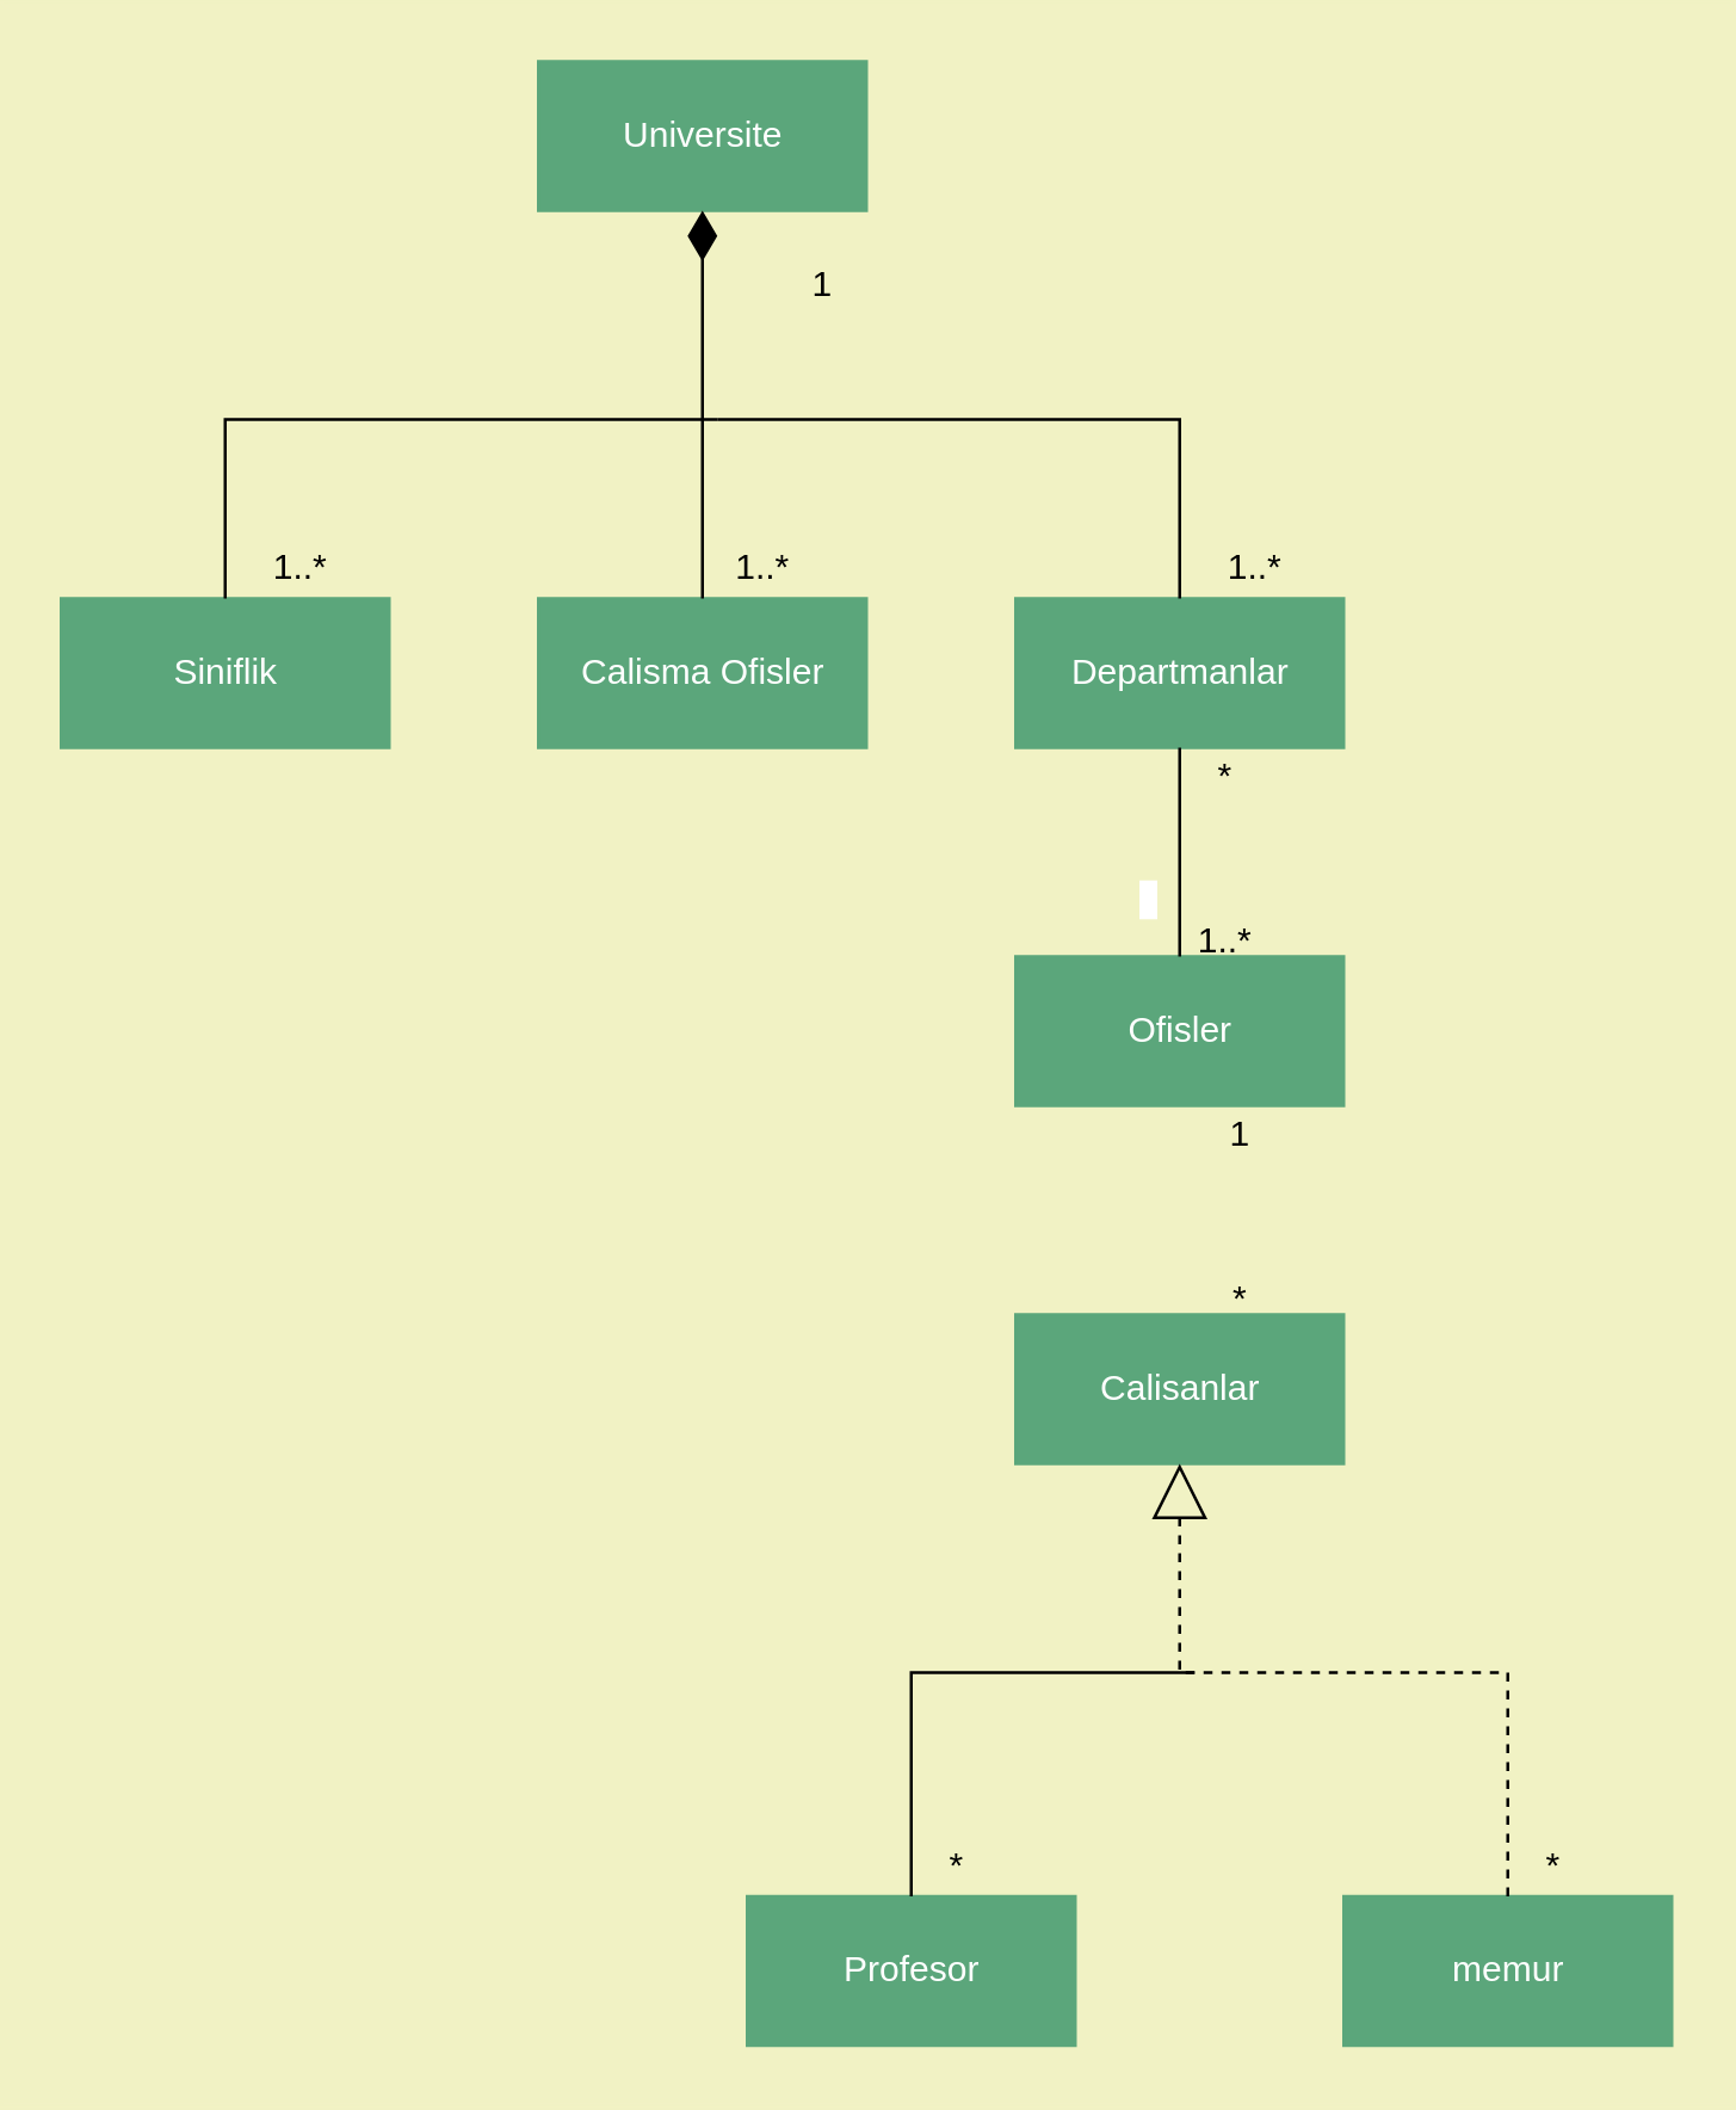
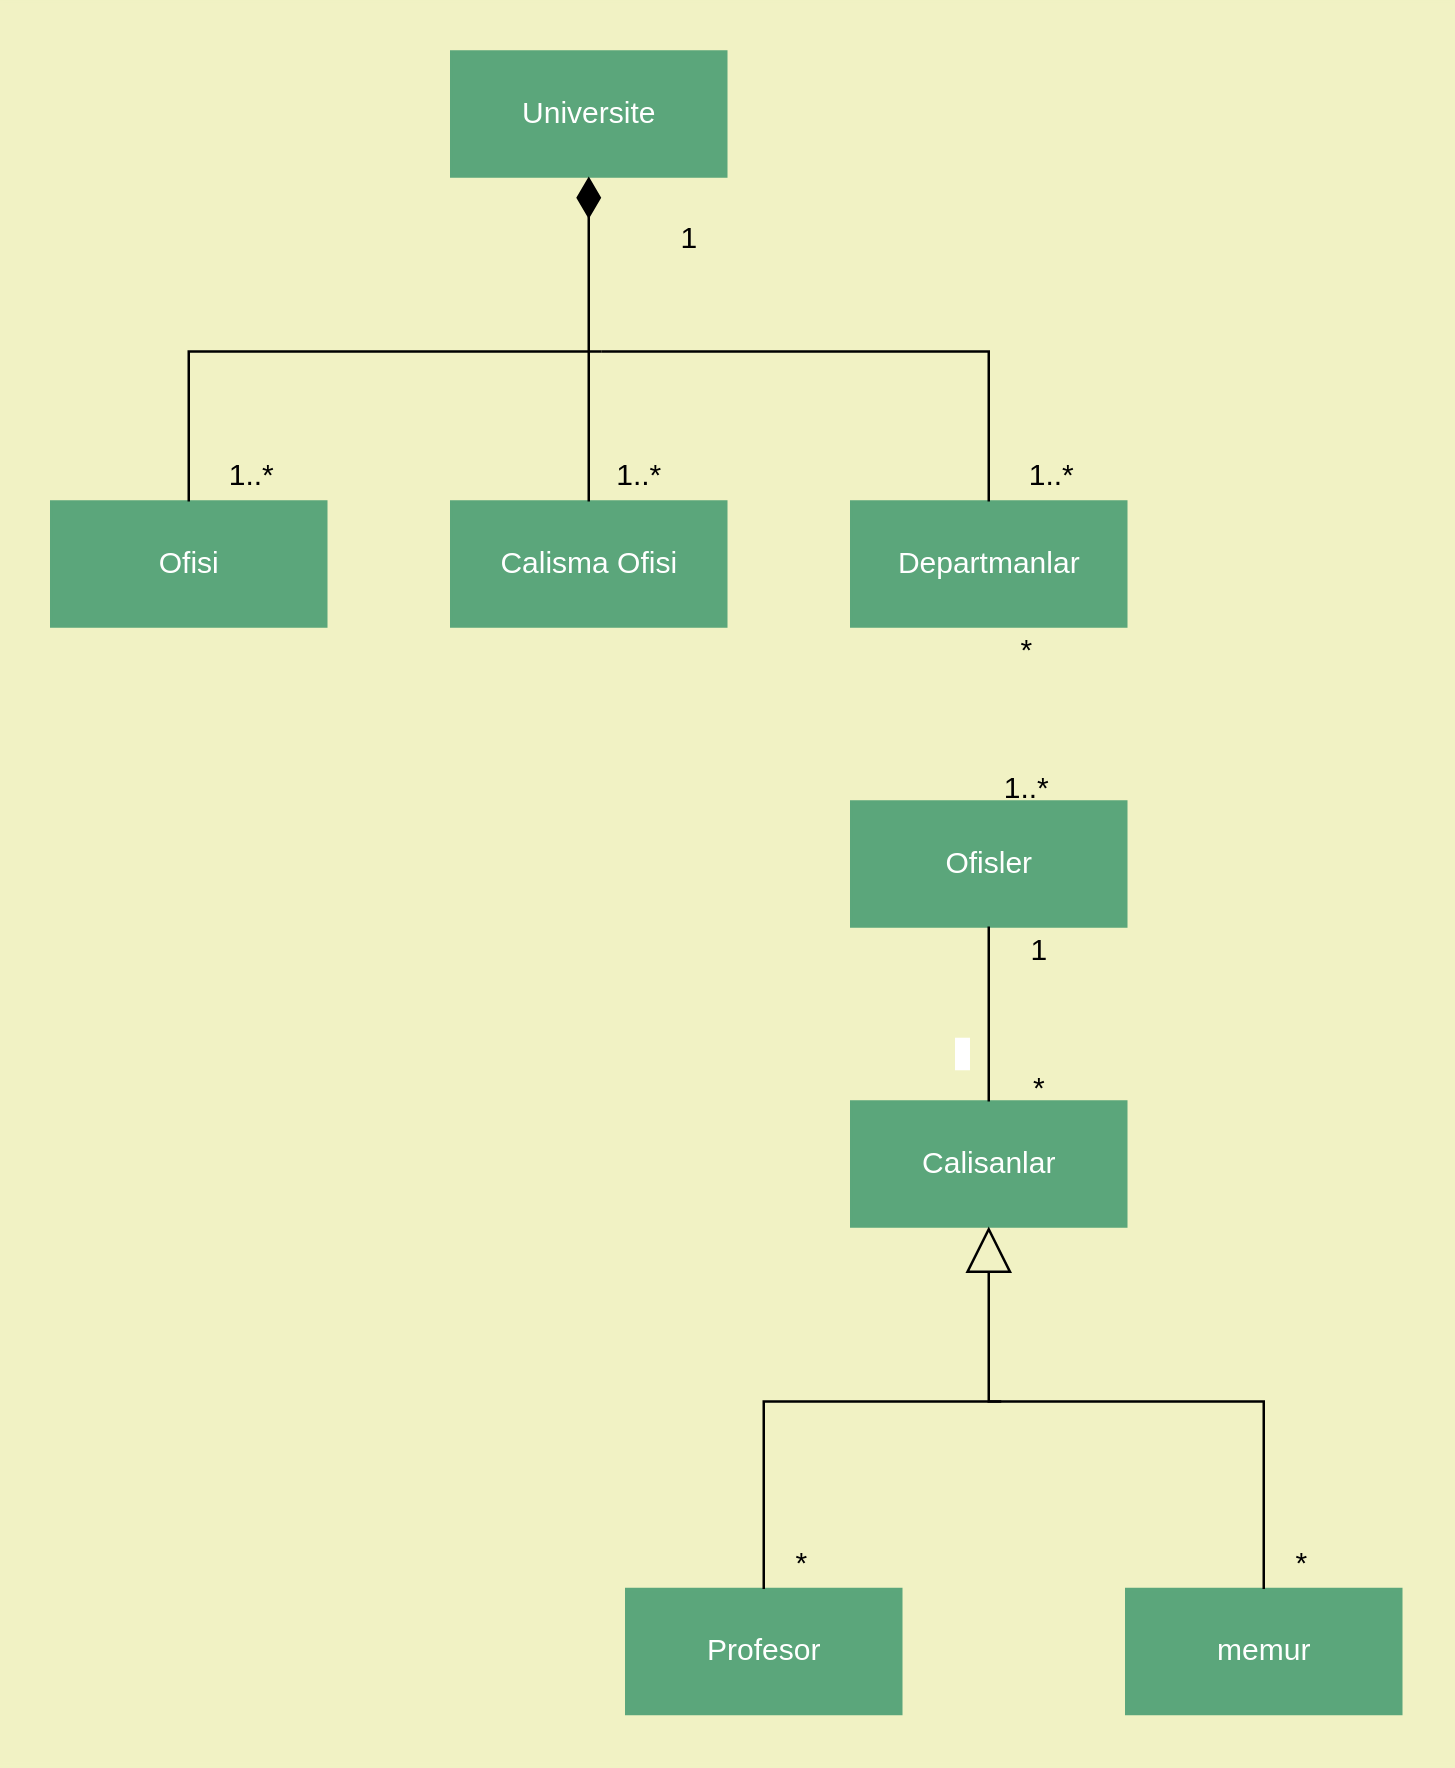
  <mxCell id="0" />
  <mxCell id="1" parent="0" />
  <mxCell id="2" value="&lt;font color=&quot;#ffffff&quot;&gt;Universite&lt;/font&gt;" style="html=1;labelBackgroundColor=none;gradientColor=none;fillColor=#5BA67B;fillStyle=auto;strokeColor=#5BA67B;" vertex="1" parent="1"><mxGeometry x="180" y="20" width="110" height="50" as="geometry" /></mxCell>
- <mxCell id="3" value="&lt;font color=&quot;#ffffff&quot;&gt;Siniflik&lt;/font&gt;" style="html=1;labelBackgroundColor=none;gradientColor=none;fillColor=#5BA67B;fillStyle=auto;strokeColor=#5BA67B;" vertex="1" parent="1"><mxGeometry x="20" y="200" width="110" height="50" as="geometry" /></mxCell>
- <mxCell id="4" value="&lt;font color=&quot;#ffffff&quot;&gt;Calisma Ofisler&lt;/font&gt;" style="html=1;labelBackgroundColor=none;gradientColor=none;fillColor=#5BA67B;fillStyle=auto;strokeColor=#5BA67B;" vertex="1" parent="1"><mxGeometry x="180" y="200" width="110" height="50" as="geometry" /></mxCell>
+ <mxCell id="3" value="&lt;font color=&quot;#ffffff&quot;&gt;Ofisi&lt;/font&gt;" style="html=1;labelBackgroundColor=none;gradientColor=none;fillColor=#5BA67B;fillStyle=auto;strokeColor=#5BA67B;" vertex="1" parent="1"><mxGeometry x="20" y="200" width="110" height="50" as="geometry" /></mxCell>
+ <mxCell id="4" value="&lt;font color=&quot;#ffffff&quot;&gt;Calisma Ofisi&lt;/font&gt;" style="html=1;labelBackgroundColor=none;gradientColor=none;fillColor=#5BA67B;fillStyle=auto;strokeColor=#5BA67B;" vertex="1" parent="1"><mxGeometry x="180" y="200" width="110" height="50" as="geometry" /></mxCell>
  <mxCell id="5" value="&lt;font color=&quot;#ffffff&quot;&gt;Departmanlar&lt;/font&gt;" style="html=1;labelBackgroundColor=none;gradientColor=none;fillColor=#5BA67B;fillStyle=auto;strokeColor=#5BA67B;" vertex="1" parent="1"><mxGeometry x="340" y="200" width="110" height="50" as="geometry" /></mxCell>
  <mxCell id="6" value="&lt;font color=&quot;#ffffff&quot;&gt;Ofisler&lt;/font&gt;" style="html=1;labelBackgroundColor=none;gradientColor=none;fillColor=#5BA67B;fillStyle=auto;strokeColor=#5BA67B;" vertex="1" parent="1"><mxGeometry x="340" y="320" width="110" height="50" as="geometry" /></mxCell>
  <mxCell id="7" value="&lt;font color=&quot;#ffffff&quot;&gt;Calisanlar&lt;/font&gt;" style="html=1;labelBackgroundColor=none;gradientColor=none;fillColor=#5BA67B;fillStyle=auto;strokeColor=#5BA67B;" vertex="1" parent="1"><mxGeometry x="340" y="440" width="110" height="50" as="geometry" /></mxCell>
  <mxCell id="8" value="&lt;font color=&quot;#ffffff&quot;&gt;Profesor&lt;/font&gt;" style="html=1;labelBackgroundColor=none;gradientColor=none;fillColor=#5BA67B;fillStyle=auto;strokeColor=#5BA67B;" vertex="1" parent="1"><mxGeometry x="250" y="635" width="110" height="50" as="geometry" /></mxCell>
  <mxCell id="9" value="&lt;font color=&quot;#ffffff&quot;&gt;memur&lt;/font&gt;" style="html=1;labelBackgroundColor=none;gradientColor=none;fillColor=#5BA67B;fillStyle=auto;strokeColor=#5BA67B;" vertex="1" parent="1"><mxGeometry x="450" y="635" width="110" height="50" as="geometry" /></mxCell>
  <mxCell id="10" value="" style="endArrow=none;html=1;endSize=12;startArrow=diamondThin;startSize=14;startFill=1;edgeStyle=orthogonalEdgeStyle;align=left;verticalAlign=bottom;rounded=0;fontColor=#FFFFFF;endFill=0;" edge="1" parent="1" source="2" target="4"><mxGeometry x="0.667" y="5" relative="1" as="geometry"><mxPoint x="245" y="80" as="sourcePoint" /><mxPoint x="310" y="420" as="targetPoint" /><Array as="points" /><mxPoint as="offset" /></mxGeometry></mxCell>
  <mxCell id="11" value="" style="endArrow=none;endFill=0;endSize=12;html=1;rounded=0;fontColor=#FFFFFF;entryX=0.5;entryY=0;entryDx=0;entryDy=0;" edge="1" parent="1" target="5"><mxGeometry width="160" relative="1" as="geometry"><mxPoint x="240" y="140" as="sourcePoint" /><mxPoint x="390" y="200" as="targetPoint" /><Array as="points"><mxPoint x="395" y="140" /></Array></mxGeometry></mxCell>
  <mxCell id="12" value="" style="endArrow=none;endFill=0;endSize=12;html=1;rounded=0;fontColor=#FFFFFF;entryX=0.5;entryY=0;entryDx=0;entryDy=0;" edge="1" parent="1" target="3"><mxGeometry width="160" relative="1" as="geometry"><mxPoint x="240" y="140" as="sourcePoint" /><mxPoint x="30" y="140" as="targetPoint" /><Array as="points"><mxPoint x="75" y="140" /></Array></mxGeometry></mxCell>
- <mxCell id="13" value="1" style="endArrow=none;html=1;endSize=12;startArrow=none;startSize=14;startFill=0;edgeStyle=orthogonalEdgeStyle;align=left;verticalAlign=bottom;rounded=0;fontColor=#FFFFFF;entryX=0.5;entryY=0;entryDx=0;entryDy=0;endFill=0;" edge="1" parent="1" source="5" target="6"><mxGeometry x="0.714" y="-15" relative="1" as="geometry"><mxPoint x="394.58" y="250" as="sourcePoint" /><mxPoint x="395" y="330" as="targetPoint" /><Array as="points" /><mxPoint as="offset" /></mxGeometry></mxCell>
  <mxCell id="14" value="&lt;font color=&quot;#000000&quot;&gt;1&lt;/font&gt;" style="text;html=1;resizable=0;autosize=1;align=center;verticalAlign=middle;points=[];fillColor=none;strokeColor=none;rounded=0;labelBackgroundColor=none;fillStyle=auto;fontColor=#FFFFFF;" vertex="1" parent="1"><mxGeometry x="260" y="80" width="30" height="30" as="geometry" /></mxCell>
  <mxCell id="15" value="1..*" style="text;html=1;align=center;verticalAlign=middle;resizable=0;points=[];autosize=1;strokeColor=none;fillColor=none;fontColor=#000000;" vertex="1" parent="1"><mxGeometry x="80" y="175" width="40" height="30" as="geometry" /></mxCell>
  <mxCell id="16" value="1..*" style="text;html=1;align=center;verticalAlign=middle;resizable=0;points=[];autosize=1;strokeColor=none;fillColor=none;fontColor=#000000;" vertex="1" parent="1"><mxGeometry x="235" y="175" width="40" height="30" as="geometry" /></mxCell>
  <mxCell id="17" value="1..*" style="text;html=1;align=center;verticalAlign=middle;resizable=0;points=[];autosize=1;strokeColor=none;fillColor=none;fontColor=#000000;" vertex="1" parent="1"><mxGeometry x="400" y="175" width="40" height="30" as="geometry" /></mxCell>
  <mxCell id="18" value="1..*" style="text;html=1;align=center;verticalAlign=middle;resizable=0;points=[];autosize=1;strokeColor=none;fillColor=none;fontColor=#000000;labelBackgroundColor=none;fillStyle=auto;" vertex="1" parent="1"><mxGeometry x="390" y="300" width="40" height="30" as="geometry" /></mxCell>
  <mxCell id="19" value="*" style="text;html=1;align=center;verticalAlign=middle;resizable=0;points=[];autosize=1;strokeColor=none;fillColor=none;fontColor=#000000;" vertex="1" parent="1"><mxGeometry x="395" y="245" width="30" height="30" as="geometry" /></mxCell>
- <mxCell id="20" value="" style="endArrow=block;endSize=16;endFill=0;html=1;rounded=0;fontColor=#000000;entryX=0.5;entryY=1;entryDx=0;entryDy=0;exitX=0.5;exitY=0;exitDx=0;exitDy=0;dashed=1;" edge="1" parent="1" source="9" target="7"><mxGeometry width="160" relative="1" as="geometry"><mxPoint x="395" y="580" as="sourcePoint" /><mxPoint x="475" y="690" as="targetPoint" /><Array as="points"><mxPoint x="505" y="560" /><mxPoint x="395" y="560" /></Array></mxGeometry></mxCell>
+ <mxCell id="20" value="" style="endArrow=block;endSize=16;endFill=0;html=1;rounded=0;fontColor=#000000;entryX=0.5;entryY=1;entryDx=0;entryDy=0;exitX=0.5;exitY=0;exitDx=0;exitDy=0;" edge="1" parent="1" source="9" target="7"><mxGeometry width="160" relative="1" as="geometry"><mxPoint x="395" y="580" as="sourcePoint" /><mxPoint x="475" y="690" as="targetPoint" /><Array as="points"><mxPoint x="505" y="560" /><mxPoint x="395" y="560" /></Array></mxGeometry></mxCell>
  <mxCell id="21" value="" style="endArrow=none;endFill=0;endSize=12;html=1;rounded=0;fontColor=#000000;exitX=0.5;exitY=0;exitDx=0;exitDy=0;" edge="1" parent="1" source="8"><mxGeometry width="160" relative="1" as="geometry"><mxPoint x="260" y="590" as="sourcePoint" /><mxPoint x="400" y="560" as="targetPoint" /><Array as="points"><mxPoint x="305" y="560" /></Array></mxGeometry></mxCell>
+ <mxCell id="22" value="1" style="endArrow=none;html=1;endSize=12;startArrow=none;startSize=14;startFill=0;edgeStyle=orthogonalEdgeStyle;align=left;verticalAlign=bottom;rounded=0;fontColor=#FFFFFF;endFill=0;exitX=0.5;exitY=1;exitDx=0;exitDy=0;entryX=0.5;entryY=0;entryDx=0;entryDy=0;" edge="1" parent="1" source="6" target="7"><mxGeometry x="0.714" y="-15" relative="1" as="geometry"><mxPoint x="565" y="260" as="sourcePoint" /><mxPoint x="575" y="490" as="targetPoint" /><Array as="points"><mxPoint x="395" y="400" /><mxPoint x="395" y="400" /></Array><mxPoint as="offset" /></mxGeometry></mxCell>
  <mxCell id="23" value="1" style="text;html=1;align=center;verticalAlign=middle;resizable=0;points=[];autosize=1;strokeColor=none;fillColor=none;fontColor=#000000;" vertex="1" parent="1"><mxGeometry x="400" y="365" width="30" height="30" as="geometry" /></mxCell>
  <mxCell id="24" value="*" style="text;html=1;align=center;verticalAlign=middle;resizable=0;points=[];autosize=1;strokeColor=none;fillColor=none;fontColor=#000000;" vertex="1" parent="1"><mxGeometry x="400" y="420" width="30" height="30" as="geometry" /></mxCell>
  <mxCell id="25" value="*" style="text;html=1;align=center;verticalAlign=middle;resizable=0;points=[];autosize=1;strokeColor=none;fillColor=none;fontColor=#000000;" vertex="1" parent="1"><mxGeometry x="505" y="610" width="30" height="30" as="geometry" /></mxCell>
  <mxCell id="26" value="*" style="text;html=1;align=center;verticalAlign=middle;resizable=0;points=[];autosize=1;strokeColor=none;fillColor=none;fontColor=#000000;labelBackgroundColor=none;fillStyle=auto;" vertex="1" parent="1"><mxGeometry x="305" y="610" width="30" height="30" as="geometry" /></mxCell>
